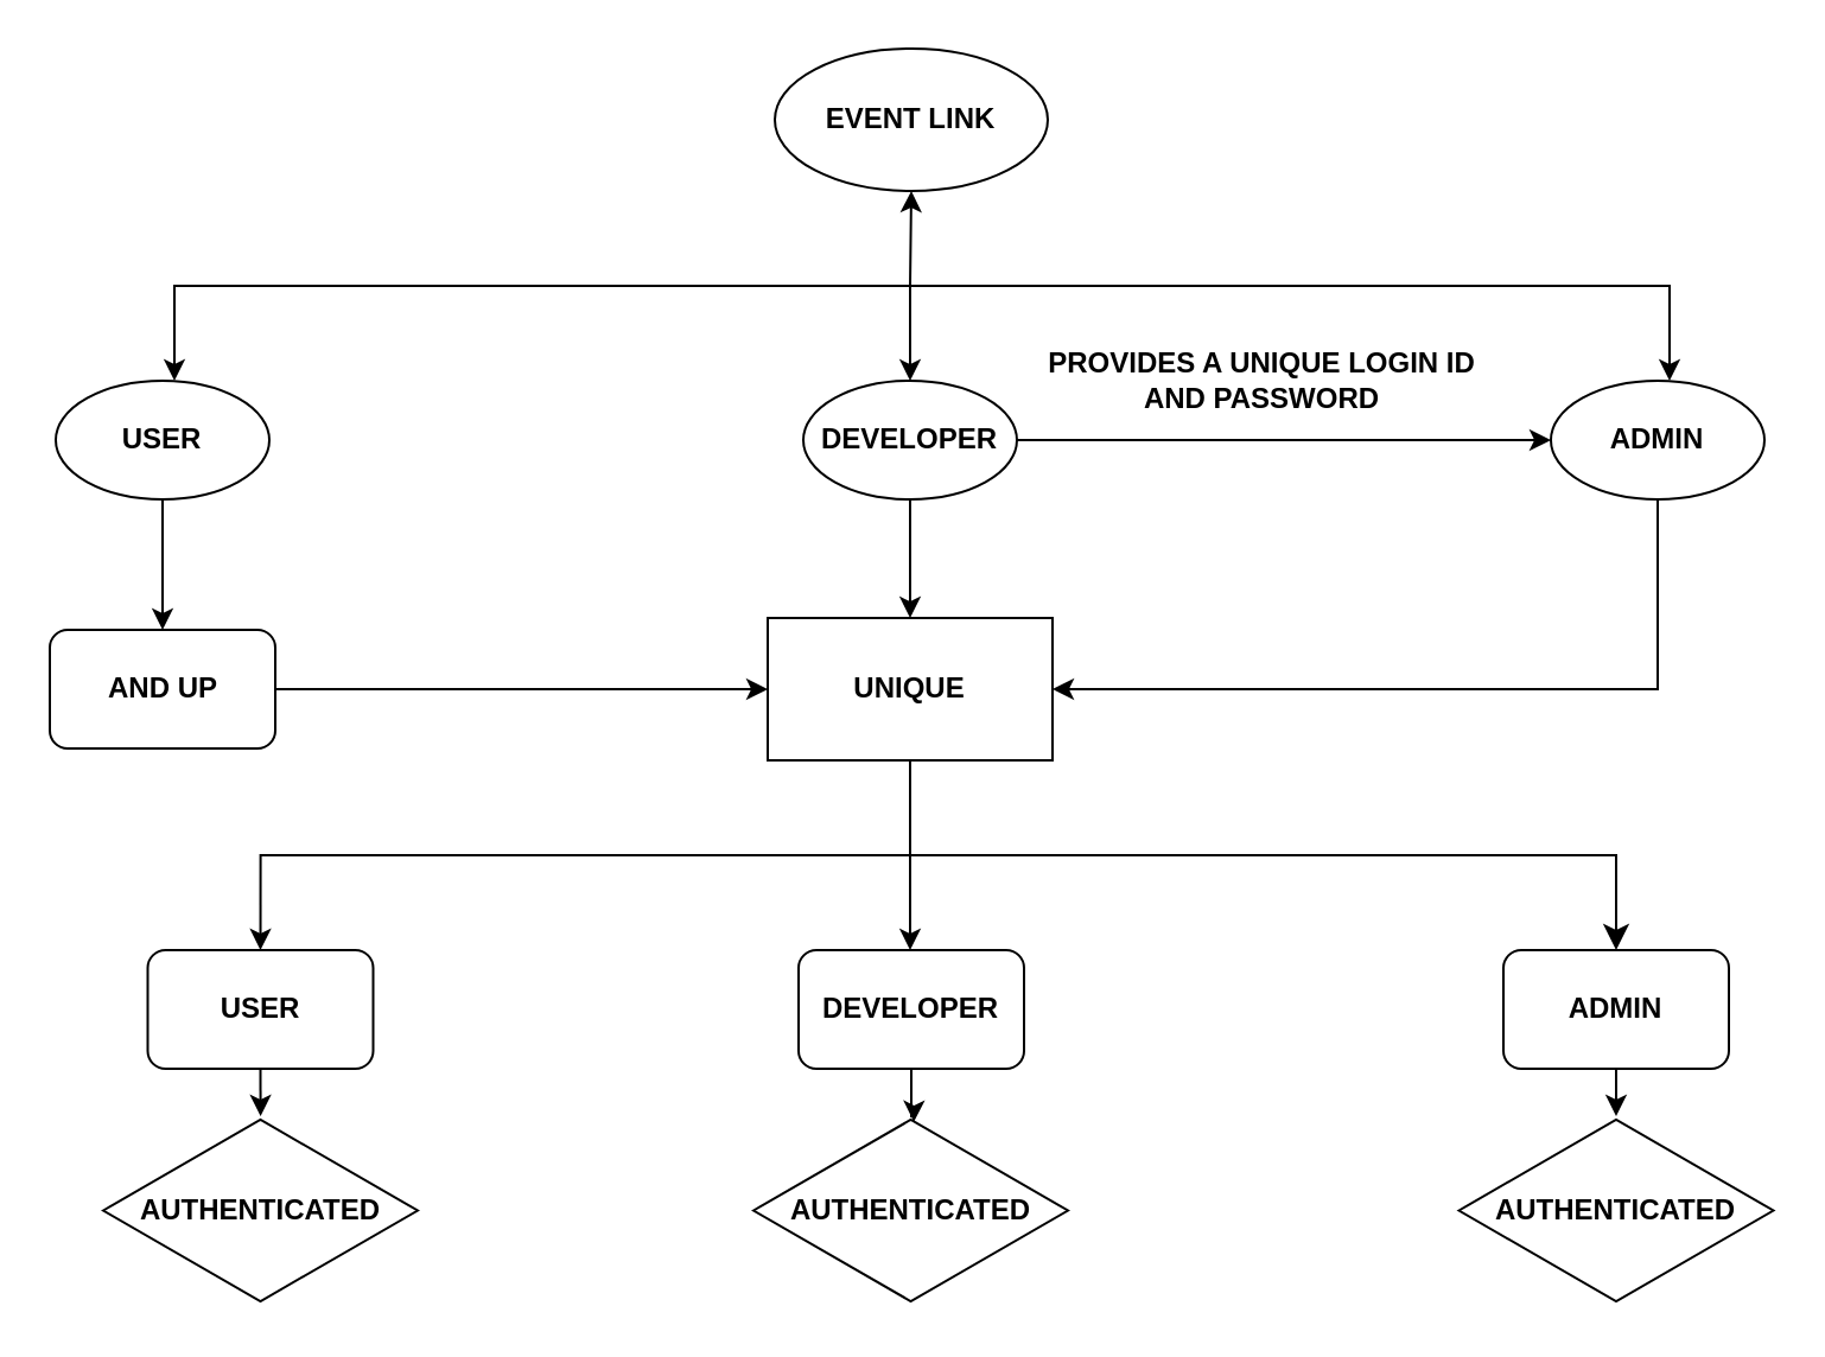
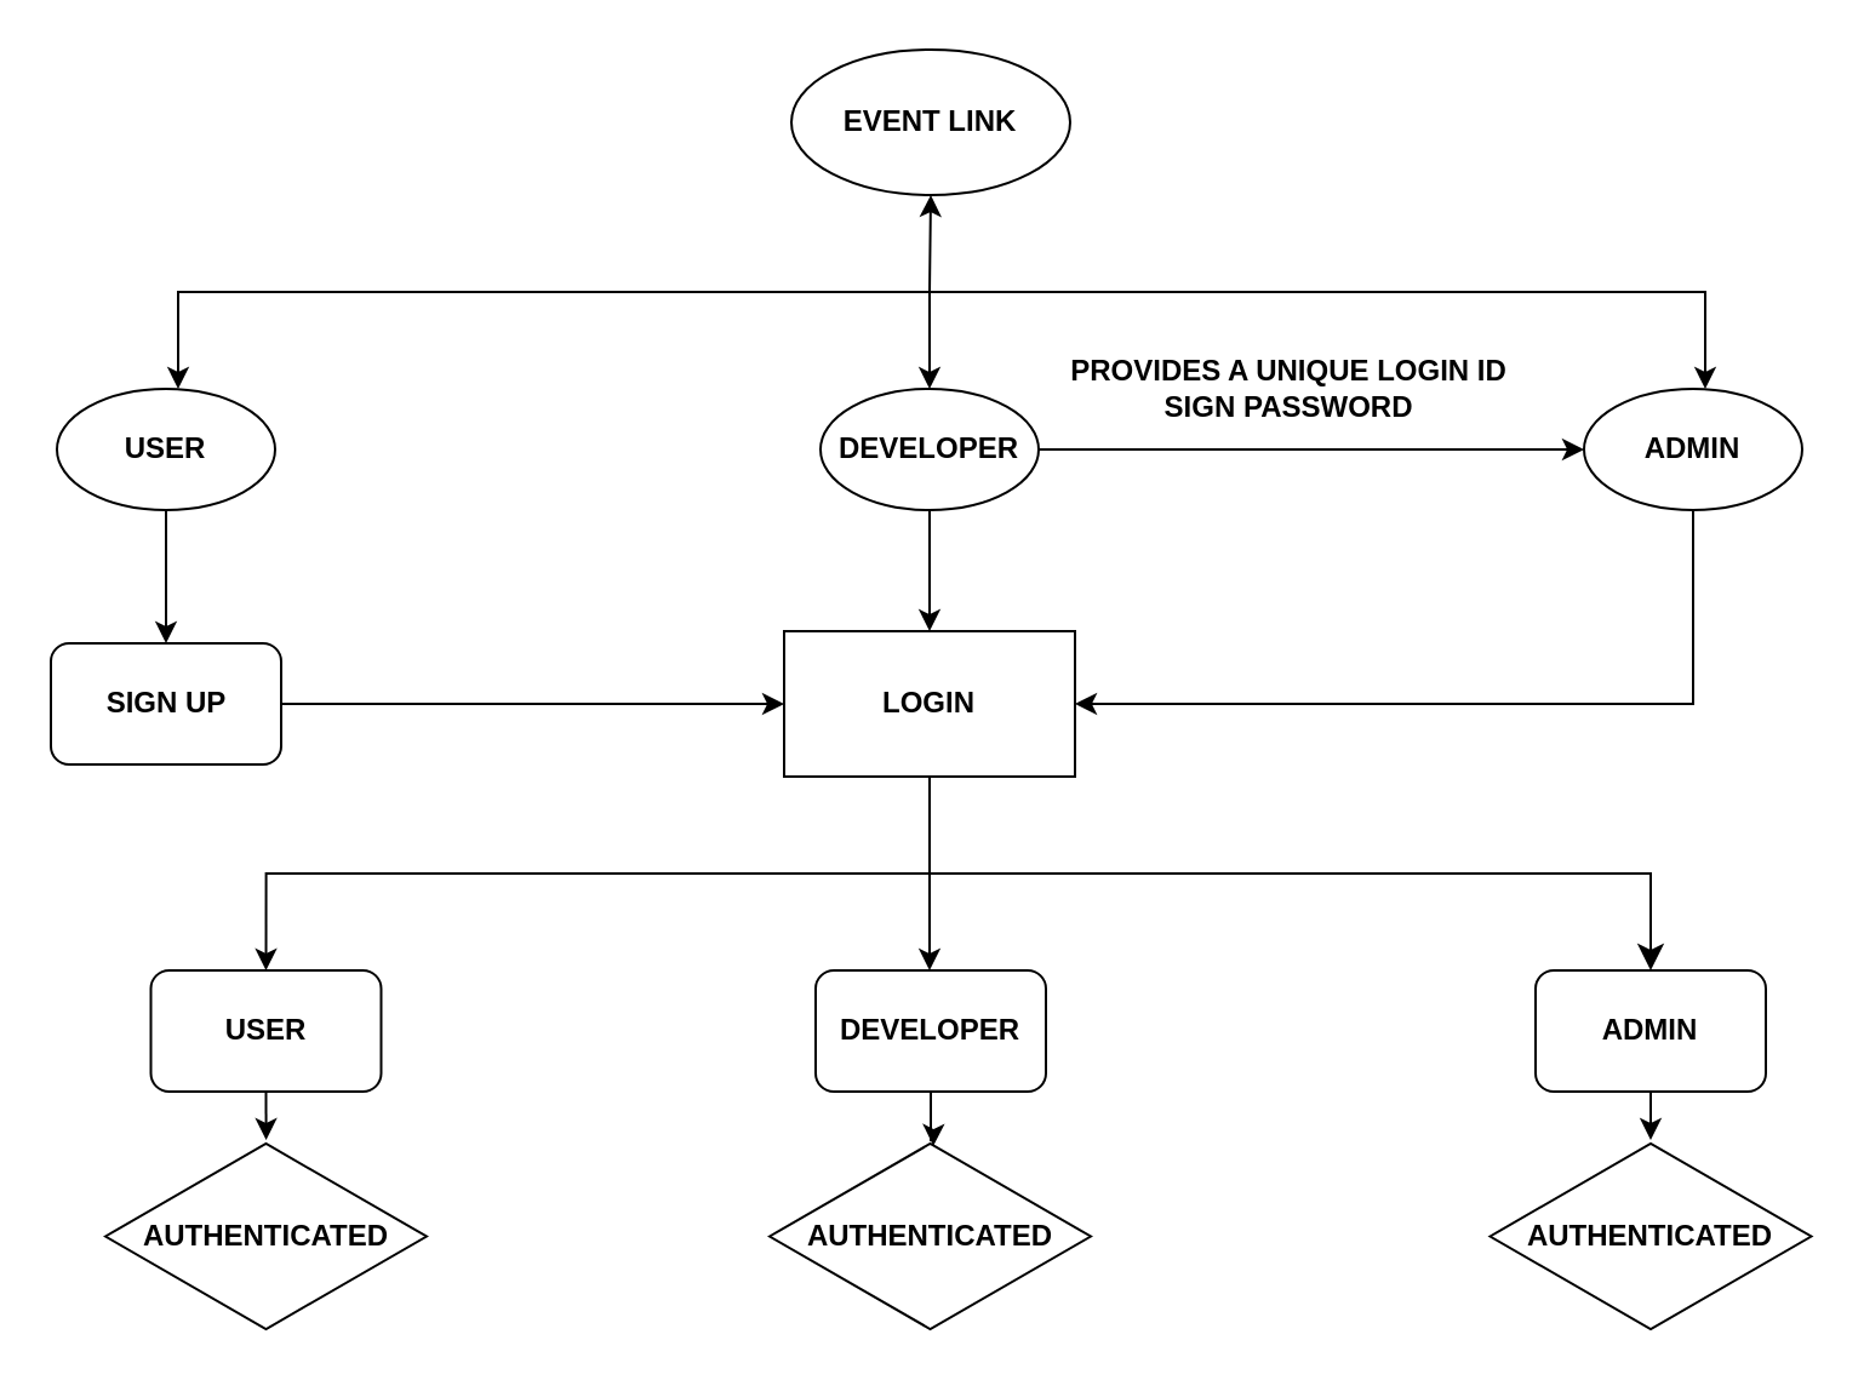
  <mxCell id="0" />
  <mxCell id="1" parent="0" />
  <mxCell id="2" value="&lt;b&gt;EVENT LINK&lt;/b&gt;" style="ellipse;whiteSpace=wrap;html=1;" vertex="1" parent="1"><mxGeometry x="326" y="20" width="115" height="60" as="geometry" /></mxCell>
  <mxCell id="3" value="" style="endArrow=classic;startArrow=classic;html=1;rounded=0;entryX=0.5;entryY=1;entryDx=0;entryDy=0;" edge="1" parent="1" target="2"><mxGeometry width="50" height="50" relative="1" as="geometry"><mxPoint x="73" y="160" as="sourcePoint" /><mxPoint x="413" y="220" as="targetPoint" /><Array as="points"><mxPoint x="73" y="120" /><mxPoint x="383" y="120" /></Array></mxGeometry></mxCell>
  <mxCell id="4" value="" style="endArrow=classic;html=1;rounded=0;" edge="1" parent="1"><mxGeometry width="50" height="50" relative="1" as="geometry"><mxPoint x="293" y="120" as="sourcePoint" /><mxPoint x="703" y="160" as="targetPoint" /><Array as="points"><mxPoint x="703" y="120" /></Array></mxGeometry></mxCell>
  <mxCell id="5" style="edgeStyle=orthogonalEdgeStyle;rounded=0;orthogonalLoop=1;jettySize=auto;html=1;exitX=0.5;exitY=1;exitDx=0;exitDy=0;" edge="1" parent="1" source="6" target="18"><mxGeometry relative="1" as="geometry" /></mxCell>
  <mxCell id="6" value="&lt;b&gt;USER&lt;/b&gt;" style="ellipse;whiteSpace=wrap;html=1;" vertex="1" parent="1"><mxGeometry x="23" y="160" width="90" height="50" as="geometry" /></mxCell>
  <mxCell id="7" value="" style="endArrow=classic;html=1;rounded=0;" edge="1" parent="1"><mxGeometry width="50" height="50" relative="1" as="geometry"><mxPoint x="383" y="120" as="sourcePoint" /><mxPoint x="383" y="160" as="targetPoint" /></mxGeometry></mxCell>
  <mxCell id="8" style="edgeStyle=orthogonalEdgeStyle;rounded=0;orthogonalLoop=1;jettySize=auto;html=1;entryX=1;entryY=0.5;entryDx=0;entryDy=0;" edge="1" parent="1" source="9" target="15"><mxGeometry relative="1" as="geometry"><Array as="points"><mxPoint x="698" y="290" /></Array></mxGeometry></mxCell>
  <mxCell id="9" value="&lt;b&gt;ADMIN&lt;/b&gt;" style="ellipse;whiteSpace=wrap;html=1;" vertex="1" parent="1"><mxGeometry x="653" y="160" width="90" height="50" as="geometry" /></mxCell>
  <mxCell id="10" style="edgeStyle=orthogonalEdgeStyle;rounded=0;orthogonalLoop=1;jettySize=auto;html=1;" edge="1" parent="1" source="12" target="15"><mxGeometry relative="1" as="geometry"><mxPoint x="383" y="280" as="targetPoint" /></mxGeometry></mxCell>
  <mxCell id="11" style="edgeStyle=orthogonalEdgeStyle;rounded=0;orthogonalLoop=1;jettySize=auto;html=1;entryX=0;entryY=0.5;entryDx=0;entryDy=0;" edge="1" parent="1" source="12" target="9"><mxGeometry relative="1" as="geometry" /></mxCell>
  <mxCell id="12" value="&lt;b&gt;DEVELOPER&lt;/b&gt;" style="ellipse;whiteSpace=wrap;html=1;" vertex="1" parent="1"><mxGeometry x="338" y="160" width="90" height="50" as="geometry" /></mxCell>
  <mxCell id="13" style="edgeStyle=orthogonalEdgeStyle;rounded=0;orthogonalLoop=1;jettySize=auto;html=1;entryX=0.5;entryY=0;entryDx=0;entryDy=0;" edge="1" parent="1" source="15" target="20"><mxGeometry relative="1" as="geometry"><mxPoint x="-7" y="400" as="targetPoint" /><Array as="points"><mxPoint x="383" y="360" /><mxPoint x="109" y="360" /></Array></mxGeometry></mxCell>
  <mxCell id="14" style="edgeStyle=orthogonalEdgeStyle;rounded=0;orthogonalLoop=1;jettySize=auto;html=1;" edge="1" parent="1" source="15"><mxGeometry relative="1" as="geometry"><mxPoint x="383" y="400" as="targetPoint" /></mxGeometry></mxCell>
- <mxCell id="15" value="&lt;b&gt;UNIQUE&lt;/b&gt;" style="rounded=0;whiteSpace=wrap;html=1;" vertex="1" parent="1"><mxGeometry x="323" y="260" width="120" height="60" as="geometry" /></mxCell>
- <mxCell id="16" value="&lt;b&gt;PROVIDES A UNIQUE LOGIN ID &lt;br&gt;AND PASSWORD&lt;/b&gt;" style="text;html=1;align=center;verticalAlign=middle;resizable=0;points=[];autosize=1;strokeColor=none;fillColor=none;" vertex="1" parent="1"><mxGeometry x="431" y="140" width="200" height="40" as="geometry" /></mxCell>
+ <mxCell id="15" value="&lt;b&gt;LOGIN&lt;/b&gt;" style="rounded=0;whiteSpace=wrap;html=1;" vertex="1" parent="1"><mxGeometry x="323" y="260" width="120" height="60" as="geometry" /></mxCell>
+ <mxCell id="16" value="&lt;b&gt;PROVIDES A UNIQUE LOGIN ID &lt;br&gt;SIGN PASSWORD&lt;/b&gt;" style="text;html=1;align=center;verticalAlign=middle;resizable=0;points=[];autosize=1;strokeColor=none;fillColor=none;" vertex="1" parent="1"><mxGeometry x="431" y="140" width="200" height="40" as="geometry" /></mxCell>
  <mxCell id="17" style="edgeStyle=orthogonalEdgeStyle;rounded=0;orthogonalLoop=1;jettySize=auto;html=1;entryX=0;entryY=0.5;entryDx=0;entryDy=0;" edge="1" parent="1" source="18" target="15"><mxGeometry relative="1" as="geometry" /></mxCell>
- <mxCell id="18" value="&lt;b&gt;AND UP&lt;/b&gt;" style="rounded=1;whiteSpace=wrap;html=1;" vertex="1" parent="1"><mxGeometry x="20.5" y="265" width="95" height="50" as="geometry" /></mxCell>
+ <mxCell id="18" value="&lt;b&gt;SIGN UP&lt;/b&gt;" style="rounded=1;whiteSpace=wrap;html=1;" vertex="1" parent="1"><mxGeometry x="20.5" y="265" width="95" height="50" as="geometry" /></mxCell>
  <mxCell id="19" style="edgeStyle=orthogonalEdgeStyle;rounded=0;orthogonalLoop=1;jettySize=auto;html=1;exitX=0.5;exitY=1;exitDx=0;exitDy=0;" edge="1" parent="1" source="20" target="27"><mxGeometry relative="1" as="geometry" /></mxCell>
  <mxCell id="20" value="&lt;b&gt;USER&lt;/b&gt;" style="rounded=1;whiteSpace=wrap;html=1;" vertex="1" parent="1"><mxGeometry x="61.75" y="400" width="95" height="50" as="geometry" /></mxCell>
  <mxCell id="21" value="&lt;b&gt;DEVELOPER&lt;/b&gt;" style="rounded=1;whiteSpace=wrap;html=1;" vertex="1" parent="1"><mxGeometry x="336" y="400" width="95" height="50" as="geometry" /></mxCell>
  <mxCell id="22" style="edgeStyle=orthogonalEdgeStyle;rounded=0;orthogonalLoop=1;jettySize=auto;html=1;exitX=0.5;exitY=1;exitDx=0;exitDy=0;" edge="1" parent="1" source="23" target="24"><mxGeometry relative="1" as="geometry"><mxPoint x="751" y="480" as="targetPoint" /></mxGeometry></mxCell>
  <mxCell id="23" value="&lt;b&gt;ADMIN&lt;/b&gt;" style="rounded=1;whiteSpace=wrap;html=1;" vertex="1" parent="1"><mxGeometry x="633" y="400" width="95" height="50" as="geometry" /></mxCell>
  <mxCell id="24" value="&lt;b&gt;AUTHENTICATED&lt;/b&gt;" style="html=1;whiteSpace=wrap;aspect=fixed;shape=isoRectangle;" vertex="1" parent="1"><mxGeometry x="614.25" y="470" width="132.5" height="79.5" as="geometry" /></mxCell>
  <mxCell id="25" value="&lt;b&gt;AUTHENTICATED&lt;/b&gt;" style="html=1;whiteSpace=wrap;aspect=fixed;shape=isoRectangle;" vertex="1" parent="1"><mxGeometry x="317" y="470" width="132.5" height="79.5" as="geometry" /></mxCell>
  <mxCell id="26" style="edgeStyle=orthogonalEdgeStyle;rounded=0;orthogonalLoop=1;jettySize=auto;html=1;entryX=0.51;entryY=0.03;entryDx=0;entryDy=0;entryPerimeter=0;" edge="1" parent="1" source="21" target="25"><mxGeometry relative="1" as="geometry"><Array as="points"><mxPoint x="384" y="470" /><mxPoint x="385" y="470" /></Array></mxGeometry></mxCell>
  <mxCell id="27" value="&lt;b&gt;AUTHENTICATED&lt;/b&gt;" style="html=1;whiteSpace=wrap;aspect=fixed;shape=isoRectangle;" vertex="1" parent="1"><mxGeometry x="43" y="470" width="132.5" height="79.5" as="geometry" /></mxCell>
  <mxCell id="28" value="" style="edgeStyle=segmentEdgeStyle;endArrow=classic;html=1;curved=0;rounded=0;endSize=8;startSize=8;entryX=0.5;entryY=0;entryDx=0;entryDy=0;" edge="1" parent="1" target="23"><mxGeometry width="50" height="50" relative="1" as="geometry"><mxPoint x="383" y="360" as="sourcePoint" /><mxPoint x="293" y="300" as="targetPoint" /></mxGeometry></mxCell>
